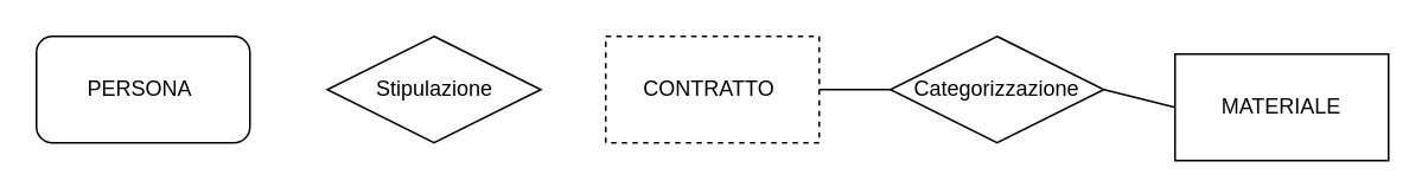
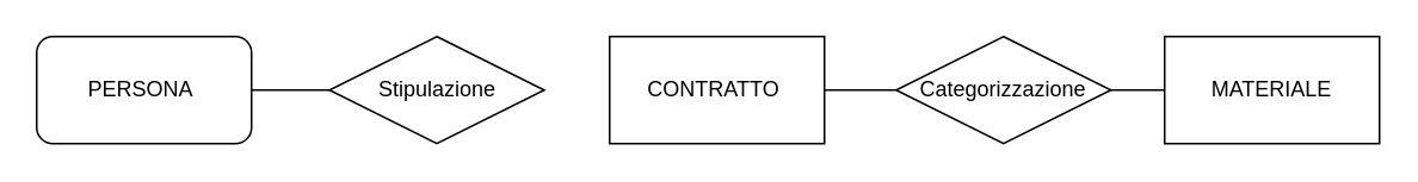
  <mxCell id="0" />
  <mxCell id="1" parent="0" />
  <mxCell id="2" value="PERSONA&amp;nbsp;" style="whiteSpace=wrap;html=1;rounded=1;" parent="1" vertex="1"><mxGeometry x="20" y="20" width="120" height="60" as="geometry" /></mxCell>
- <mxCell id="3" value="CONTRATTO&amp;nbsp;" style="rounded=0;whiteSpace=wrap;html=1;dashed=1;" parent="1" vertex="1"><mxGeometry x="340" y="20" width="120" height="60" as="geometry" /></mxCell>
- <mxCell id="4" value="MATERIALE" style="rounded=0;whiteSpace=wrap;html=1;" parent="1" vertex="1"><mxGeometry x="660" y="30" width="120" height="60" as="geometry" /></mxCell>
+ <mxCell id="3" value="CONTRATTO&amp;nbsp;" style="rounded=0;whiteSpace=wrap;html=1;" parent="1" vertex="1"><mxGeometry x="340" y="20" width="120" height="60" as="geometry" /></mxCell>
+ <mxCell id="4" value="MATERIALE" style="rounded=0;whiteSpace=wrap;html=1;" parent="1" vertex="1"><mxGeometry x="650" y="20" width="120" height="60" as="geometry" /></mxCell>
  <mxCell id="5" value="Stipulazione" style="shape=rhombus;perimeter=rhombusPerimeter;whiteSpace=wrap;html=1;align=center;" parent="1" vertex="1"><mxGeometry x="183.5" y="20" width="120" height="60" as="geometry" /></mxCell>
+ <mxCell id="6" value="" style="endArrow=none;html=1;rounded=0;exitX=1;exitY=0.5;exitDx=0;exitDy=0;entryX=0;entryY=0.5;entryDx=0;entryDy=0;" parent="1" source="2" target="5" edge="1"><mxGeometry width="50" height="50" relative="1" as="geometry"><mxPoint x="220" y="150" as="sourcePoint" /><mxPoint x="270" y="100" as="targetPoint" /></mxGeometry></mxCell>
  <mxCell id="7" value="Categorizzazione" style="shape=rhombus;perimeter=rhombusPerimeter;whiteSpace=wrap;html=1;align=center;" parent="1" vertex="1"><mxGeometry x="500" y="20" width="120" height="60" as="geometry" /></mxCell>
  <mxCell id="8" value="" style="endArrow=none;html=1;rounded=0;entryX=0;entryY=0.5;entryDx=0;entryDy=0;exitX=1;exitY=0.5;exitDx=0;exitDy=0;" parent="1" source="3" target="7" edge="1"><mxGeometry width="50" height="50" relative="1" as="geometry"><mxPoint x="403.5" y="70" as="sourcePoint" /><mxPoint x="440" y="70" as="targetPoint" /></mxGeometry></mxCell>
  <mxCell id="9" value="" style="endArrow=none;html=1;rounded=0;entryX=0;entryY=0.5;entryDx=0;entryDy=0;exitX=1;exitY=0.5;exitDx=0;exitDy=0;" parent="1" source="7" target="4" edge="1"><mxGeometry width="50" height="50" relative="1" as="geometry"><mxPoint x="413.5" y="80" as="sourcePoint" /><mxPoint x="450" y="80" as="targetPoint" /></mxGeometry></mxCell>
